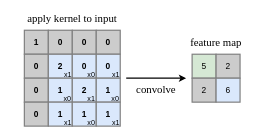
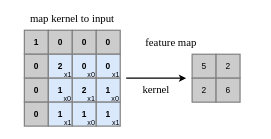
  <mxCell id="0" />
  <mxCell id="1" parent="0" />
- <mxCell id="2" value="5" style="whiteSpace=wrap;html=1;aspect=fixed;fillColor=#d5e8d4;fontSize=14;strokeColor=#808080;strokeWidth=2;" vertex="1" parent="1"><mxGeometry x="320" y="90" width="40" height="40" as="geometry" /></mxCell>
+ <mxCell id="2" value="5" style="whiteSpace=wrap;html=1;aspect=fixed;fillColor=#CCCCCC;fontSize=14;strokeColor=#808080;strokeWidth=2;" vertex="1" parent="1"><mxGeometry x="320" y="90" width="40" height="40" as="geometry" /></mxCell>
  <mxCell id="3" value="2" style="whiteSpace=wrap;html=1;aspect=fixed;fillColor=#CCCCCC;fontSize=14;strokeColor=#808080;strokeWidth=2;" vertex="1" parent="1"><mxGeometry x="360" y="90" width="40" height="40" as="geometry" /></mxCell>
  <mxCell id="4" value="2" style="whiteSpace=wrap;html=1;aspect=fixed;fillColor=#CCCCCC;fontSize=14;strokeColor=#808080;strokeWidth=2;" vertex="1" parent="1"><mxGeometry x="320" y="130" width="40" height="40" as="geometry" /></mxCell>
- <mxCell id="5" value="6" style="whiteSpace=wrap;html=1;aspect=fixed;fillColor=#dae8fc;fontSize=14;strokeColor=#808080;strokeWidth=2;" vertex="1" parent="1"><mxGeometry x="360" y="130" width="40" height="40" as="geometry" /></mxCell>
+ <mxCell id="5" value="6" style="whiteSpace=wrap;html=1;aspect=fixed;fillColor=#cccccc;fontSize=14;strokeColor=#808080;strokeWidth=2;" vertex="1" parent="1"><mxGeometry x="360" y="130" width="40" height="40" as="geometry" /></mxCell>
  <mxCell id="6" value="" style="endArrow=classic;html=1;strokeColor=#000000;strokeWidth=2;fontSize=14;" edge="1" parent="1"><mxGeometry width="50" height="50" relative="1" as="geometry"><mxPoint x="210" y="130" as="sourcePoint" /><mxPoint x="310" y="130" as="targetPoint" /></mxGeometry></mxCell>
  <mxCell id="7" value="1" style="whiteSpace=wrap;html=1;aspect=fixed;horizontal=1;verticalAlign=middle;fontSize=14;fillColor=#CCCCCC;fontStyle=1;strokeColor=#808080;strokeWidth=2;" vertex="1" parent="1"><mxGeometry x="40" y="50" width="40" height="40" as="geometry" /></mxCell>
  <mxCell id="8" value="0" style="whiteSpace=wrap;html=1;aspect=fixed;horizontal=1;verticalAlign=middle;fontSize=14;fillColor=#CCCCCC;fontStyle=1;strokeColor=#808080;strokeWidth=2;" vertex="1" parent="1"><mxGeometry x="80" y="50" width="40" height="40" as="geometry" /></mxCell>
  <mxCell id="9" value="0" style="whiteSpace=wrap;html=1;aspect=fixed;horizontal=1;verticalAlign=middle;fontSize=14;fillColor=#CCCCCC;fontStyle=1;strokeColor=#808080;strokeWidth=2;" vertex="1" parent="1"><mxGeometry x="120" y="50" width="40" height="40" as="geometry" /></mxCell>
  <mxCell id="10" value="0" style="whiteSpace=wrap;html=1;aspect=fixed;horizontal=1;verticalAlign=middle;fontSize=14;fillColor=#CCCCCC;fontStyle=1;strokeColor=#808080;strokeWidth=2;" vertex="1" parent="1"><mxGeometry x="160" y="50" width="40" height="40" as="geometry" /></mxCell>
  <mxCell id="11" value="0" style="whiteSpace=wrap;html=1;aspect=fixed;horizontal=1;verticalAlign=middle;fontSize=14;fillColor=#CCCCCC;fontStyle=1;strokeColor=#808080;strokeWidth=2;" vertex="1" parent="1"><mxGeometry x="40" y="90" width="40" height="40" as="geometry" /></mxCell>
  <mxCell id="12" value="2" style="whiteSpace=wrap;html=1;aspect=fixed;horizontal=1;verticalAlign=middle;fontSize=14;fillColor=#dae8fc;fontStyle=1;strokeColor=#808080;strokeWidth=2;" vertex="1" parent="1"><mxGeometry x="80" y="90" width="40" height="40" as="geometry" /></mxCell>
  <mxCell id="13" value="0" style="whiteSpace=wrap;html=1;aspect=fixed;horizontal=1;verticalAlign=middle;fontSize=14;fillColor=#dae8fc;fontStyle=1;strokeColor=#808080;strokeWidth=2;" vertex="1" parent="1"><mxGeometry x="120" y="90" width="40" height="40" as="geometry" /></mxCell>
  <mxCell id="14" value="0" style="whiteSpace=wrap;html=1;aspect=fixed;horizontal=1;verticalAlign=middle;fontSize=14;fillColor=#dae8fc;fontStyle=1;strokeColor=#808080;strokeWidth=2;" vertex="1" parent="1"><mxGeometry x="160" y="90" width="40" height="40" as="geometry" /></mxCell>
  <mxCell id="15" value="0" style="whiteSpace=wrap;html=1;aspect=fixed;horizontal=1;verticalAlign=middle;fontSize=14;fillColor=#CCCCCC;fontStyle=1;strokeColor=#808080;strokeWidth=2;" vertex="1" parent="1"><mxGeometry x="40" y="130" width="40" height="40" as="geometry" /></mxCell>
  <mxCell id="16" value="1" style="whiteSpace=wrap;html=1;aspect=fixed;horizontal=1;verticalAlign=middle;fontSize=14;fillColor=#dae8fc;fontStyle=1;strokeColor=#808080;strokeWidth=2;" vertex="1" parent="1"><mxGeometry x="80" y="130" width="40" height="40" as="geometry" /></mxCell>
  <mxCell id="17" value="2" style="whiteSpace=wrap;html=1;aspect=fixed;horizontal=1;verticalAlign=middle;fontSize=14;fillColor=#dae8fc;fontStyle=1;strokeColor=#808080;strokeWidth=2;" vertex="1" parent="1"><mxGeometry x="120" y="130" width="40" height="40" as="geometry" /></mxCell>
  <mxCell id="18" value="1" style="whiteSpace=wrap;html=1;aspect=fixed;horizontal=1;verticalAlign=middle;fontSize=14;fillColor=#dae8fc;fontStyle=1;strokeColor=#808080;strokeWidth=2;" vertex="1" parent="1"><mxGeometry x="160" y="130" width="40" height="40" as="geometry" /></mxCell>
  <mxCell id="19" value="0" style="whiteSpace=wrap;html=1;aspect=fixed;horizontal=1;verticalAlign=middle;fontSize=14;fillColor=#CCCCCC;fontStyle=1;strokeColor=#808080;strokeWidth=2;" vertex="1" parent="1"><mxGeometry x="40" y="170" width="40" height="40" as="geometry" /></mxCell>
  <mxCell id="20" value="1" style="whiteSpace=wrap;html=1;aspect=fixed;horizontal=1;verticalAlign=middle;fontSize=14;fillColor=#dae8fc;fontStyle=1;strokeColor=#808080;strokeWidth=2;" vertex="1" parent="1"><mxGeometry x="80" y="170" width="40" height="40" as="geometry" /></mxCell>
  <mxCell id="21" value="1" style="whiteSpace=wrap;html=1;aspect=fixed;horizontal=1;verticalAlign=middle;fontSize=14;fillColor=#dae8fc;fontStyle=1;strokeColor=#808080;strokeWidth=2;" vertex="1" parent="1"><mxGeometry x="120" y="170" width="40" height="40" as="geometry" /></mxCell>
  <mxCell id="22" value="1" style="whiteSpace=wrap;html=1;aspect=fixed;horizontal=1;verticalAlign=middle;fontSize=14;fillColor=#dae8fc;fontStyle=1;strokeColor=#808080;strokeWidth=2;" vertex="1" parent="1"><mxGeometry x="160" y="170" width="40" height="40" as="geometry" /></mxCell>
- <mxCell id="23" value="&lt;font style=&quot;font-size: 18px&quot; face=&quot;lmodern&quot;&gt;convolve&lt;/font&gt;" style="text;html=1;strokeColor=none;fillColor=none;align=center;verticalAlign=middle;whiteSpace=wrap;rounded=0;" vertex="1" parent="1"><mxGeometry x="210" y="140" width="100" height="20" as="geometry" /></mxCell>
+ <mxCell id="23" value="&lt;font style=&quot;font-size: 18px&quot; face=&quot;lmodern&quot;&gt;kernel&lt;/font&gt;" style="text;html=1;strokeColor=none;fillColor=none;align=center;verticalAlign=middle;whiteSpace=wrap;rounded=0;" vertex="1" parent="1"><mxGeometry x="210" y="140" width="100" height="20" as="geometry" /></mxCell>
  <mxCell id="24" value="x1" style="text;html=1;strokeColor=none;fillColor=none;align=center;verticalAlign=middle;whiteSpace=wrap;rounded=0;" vertex="1" parent="1"><mxGeometry x="107" y="120" width="12" height="10" as="geometry" /></mxCell>
  <mxCell id="25" value="x0" style="text;html=1;strokeColor=none;fillColor=none;align=center;verticalAlign=middle;whiteSpace=wrap;rounded=0;" vertex="1" parent="1"><mxGeometry x="147" y="120" width="10" height="10" as="geometry" /></mxCell>
  <mxCell id="26" value="x1" style="text;html=1;strokeColor=none;fillColor=none;align=center;verticalAlign=middle;whiteSpace=wrap;rounded=0;" vertex="1" parent="1"><mxGeometry x="187" y="120" width="12" height="10" as="geometry" /></mxCell>
  <mxCell id="27" value="x0" style="text;html=1;strokeColor=none;fillColor=none;align=center;verticalAlign=middle;whiteSpace=wrap;rounded=0;" vertex="1" parent="1"><mxGeometry x="107" y="160" width="10" height="10" as="geometry" /></mxCell>
  <mxCell id="28" value="x0" style="text;html=1;strokeColor=none;fillColor=none;align=center;verticalAlign=middle;whiteSpace=wrap;rounded=0;" vertex="1" parent="1"><mxGeometry x="187" y="160" width="10" height="10" as="geometry" /></mxCell>
  <mxCell id="29" value="x0" style="text;html=1;strokeColor=none;fillColor=none;align=center;verticalAlign=middle;whiteSpace=wrap;rounded=0;" vertex="1" parent="1"><mxGeometry x="147" y="200" width="10" height="10" as="geometry" /></mxCell>
  <mxCell id="30" value="x1" style="text;html=1;strokeColor=none;fillColor=none;align=center;verticalAlign=middle;whiteSpace=wrap;rounded=0;" vertex="1" parent="1"><mxGeometry x="146" y="160" width="12" height="10" as="geometry" /></mxCell>
  <mxCell id="31" value="x1" style="text;html=1;strokeColor=none;fillColor=none;align=center;verticalAlign=middle;whiteSpace=wrap;rounded=0;" vertex="1" parent="1"><mxGeometry x="187" y="200" width="12" height="10" as="geometry" /></mxCell>
  <mxCell id="32" value="x1" style="text;html=1;strokeColor=none;fillColor=none;align=center;verticalAlign=middle;whiteSpace=wrap;rounded=0;" vertex="1" parent="1"><mxGeometry x="107" y="200" width="12" height="10" as="geometry" /></mxCell>
- <mxCell id="33" value="&lt;font style=&quot;font-size: 18px&quot; face=&quot;lmodern&quot;&gt;feature map&lt;/font&gt;" style="text;html=1;strokeColor=none;fillColor=none;align=center;verticalAlign=middle;whiteSpace=wrap;rounded=0;" vertex="1" parent="1"><mxGeometry x="290" y="60" width="140" height="20" as="geometry" /></mxCell>
- <mxCell id="34" value="&lt;font style=&quot;font-size: 18px&quot; face=&quot;lmodern&quot;&gt;apply kernel to input&lt;/font&gt;" style="text;html=1;strokeColor=none;fillColor=none;align=center;verticalAlign=middle;whiteSpace=wrap;rounded=0;" vertex="1" parent="1"><mxGeometry x="20" y="20" width="200" height="20" as="geometry" /></mxCell>
+ <mxCell id="33" value="&lt;font style=&quot;font-size: 18px&quot; face=&quot;lmodern&quot;&gt;feature map&lt;/font&gt;" style="text;html=1;strokeColor=none;fillColor=none;align=center;verticalAlign=middle;whiteSpace=wrap;rounded=0;" vertex="1" parent="1"><mxGeometry x="215" y="60" width="140" height="20" as="geometry" /></mxCell>
+ <mxCell id="34" value="&lt;font style=&quot;font-size: 18px&quot; face=&quot;lmodern&quot;&gt;map kernel to input&lt;/font&gt;" style="text;html=1;strokeColor=none;fillColor=none;align=center;verticalAlign=middle;whiteSpace=wrap;rounded=0;" vertex="1" parent="1"><mxGeometry x="20" y="20" width="200" height="20" as="geometry" /></mxCell>
